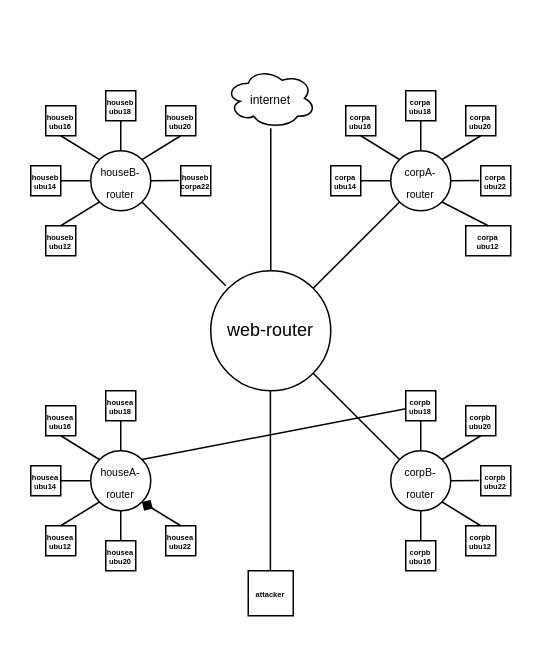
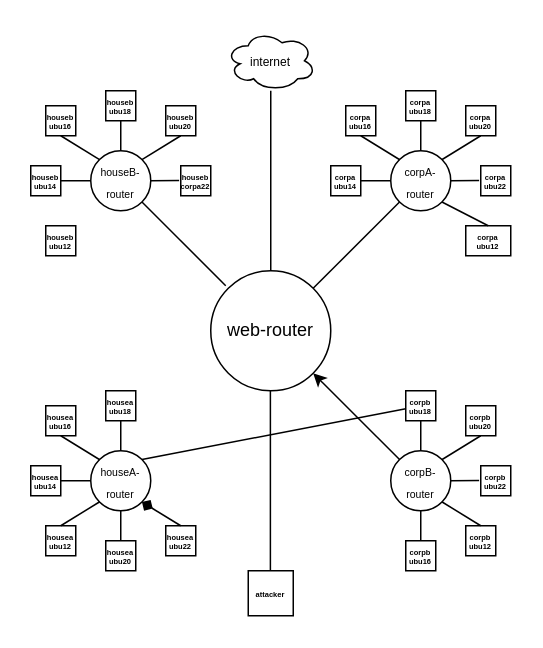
  <mxCell id="0" />
  <mxCell id="1" parent="0" />
  <mxCell id="2" value="&lt;font style=&quot;font-size: 7px;&quot;&gt;houseB-router&lt;/font&gt;" style="ellipse;whiteSpace=wrap;html=1;aspect=fixed;" vertex="1" parent="1"><mxGeometry x="60" y="100" width="40" height="40" as="geometry" /></mxCell>
  <mxCell id="3" value="&lt;font style=&quot;font-size: 7px;&quot;&gt;houseA-router&lt;/font&gt;" style="ellipse;whiteSpace=wrap;html=1;aspect=fixed;" vertex="1" parent="1"><mxGeometry x="60" y="300" width="40" height="40" as="geometry" /></mxCell>
  <mxCell id="4" value="web-router" style="ellipse;whiteSpace=wrap;html=1;aspect=fixed;" vertex="1" parent="1"><mxGeometry x="140" y="180" width="80" height="80" as="geometry" /></mxCell>
  <mxCell id="5" value="&lt;font style=&quot;font-size: 7px;&quot;&gt;corpA-router&lt;/font&gt;" style="ellipse;whiteSpace=wrap;html=1;aspect=fixed;" vertex="1" parent="1"><mxGeometry x="260" y="100" width="40" height="40" as="geometry" /></mxCell>
  <mxCell id="6" value="&lt;font style=&quot;font-size: 7px;&quot;&gt;corpB-router&lt;/font&gt;" style="ellipse;whiteSpace=wrap;html=1;aspect=fixed;" vertex="1" parent="1"><mxGeometry x="260" y="300" width="40" height="40" as="geometry" /></mxCell>
  <mxCell id="7" value="" style="endArrow=none;html=1;rounded=0;exitX=1;exitY=0;exitDx=0;exitDy=0;" edge="1" parent="1" source="3" target="47"><mxGeometry width="50" height="50" relative="1" as="geometry"><mxPoint x="90" y="300" as="sourcePoint" /><mxPoint x="140" y="250" as="targetPoint" /></mxGeometry></mxCell>
- <mxCell id="8" value="" style="endArrow=none;html=1;rounded=0;entryX=1;entryY=1;entryDx=0;entryDy=0;exitX=0;exitY=0;exitDx=0;exitDy=0;" edge="1" parent="1" source="6" target="4"><mxGeometry width="50" height="50" relative="1" as="geometry"><mxPoint x="120" y="320" as="sourcePoint" /><mxPoint x="170" y="270" as="targetPoint" /></mxGeometry></mxCell>
+ <mxCell id="8" value="" style="endArrow=classic;html=1;rounded=0;entryX=1;entryY=1;entryDx=0;entryDy=0;exitX=0;exitY=0;exitDx=0;exitDy=0;" edge="1" parent="1" source="6" target="4"><mxGeometry width="50" height="50" relative="1" as="geometry"><mxPoint x="120" y="320" as="sourcePoint" /><mxPoint x="170" y="270" as="targetPoint" /></mxGeometry></mxCell>
  <mxCell id="9" value="" style="endArrow=none;html=1;rounded=0;entryX=1;entryY=1;entryDx=0;entryDy=0;exitX=0.125;exitY=0.125;exitDx=0;exitDy=0;exitPerimeter=0;" edge="1" parent="1" source="4" target="2"><mxGeometry width="50" height="50" relative="1" as="geometry"><mxPoint x="120" y="190" as="sourcePoint" /><mxPoint x="170" y="140" as="targetPoint" /></mxGeometry></mxCell>
  <mxCell id="10" value="" style="endArrow=none;html=1;rounded=0;entryX=0;entryY=1;entryDx=0;entryDy=0;" edge="1" parent="1" source="4" target="5"><mxGeometry width="50" height="50" relative="1" as="geometry"><mxPoint x="120" y="190" as="sourcePoint" /><mxPoint x="170" y="140" as="targetPoint" /></mxGeometry></mxCell>
  <mxCell id="11" value="&lt;h6 style=&quot;font-size: 5px;&quot;&gt;&lt;span style=&quot;&quot;&gt;houseb&lt;br&gt;&lt;/span&gt;&lt;font style=&quot;font-size: 5px;&quot;&gt;ubu18&lt;/font&gt;&lt;/h6&gt;" style="whiteSpace=wrap;html=1;aspect=fixed;" vertex="1" parent="1"><mxGeometry x="70" y="60" width="20" height="20" as="geometry" /></mxCell>
  <mxCell id="12" value="&lt;h6 style=&quot;font-size: 5px;&quot;&gt;&lt;span style=&quot;&quot;&gt;houseb&lt;br&gt;&lt;/span&gt;&lt;font style=&quot;font-size: 5px;&quot;&gt;ubu16&lt;/font&gt;&lt;/h6&gt;" style="whiteSpace=wrap;html=1;aspect=fixed;" vertex="1" parent="1"><mxGeometry x="30" y="70" width="20" height="20" as="geometry" /></mxCell>
  <mxCell id="13" value="&lt;h6 style=&quot;font-size: 5px;&quot;&gt;&lt;span style=&quot;&quot;&gt;houseb&lt;br&gt;&lt;/span&gt;&lt;font style=&quot;font-size: 5px;&quot;&gt;ubu20&lt;/font&gt;&lt;/h6&gt;" style="whiteSpace=wrap;html=1;aspect=fixed;" vertex="1" parent="1"><mxGeometry x="110" y="70" width="20" height="20" as="geometry" /></mxCell>
  <mxCell id="14" value="&lt;h6 style=&quot;font-size: 5px;&quot;&gt;&lt;span style=&quot;&quot;&gt;houseb&lt;br&gt;&lt;/span&gt;&lt;font style=&quot;font-size: 5px;&quot;&gt;ubu14&lt;/font&gt;&lt;/h6&gt;" style="whiteSpace=wrap;html=1;aspect=fixed;" vertex="1" parent="1"><mxGeometry x="20" y="110" width="20" height="20" as="geometry" /></mxCell>
  <mxCell id="15" value="&lt;h6 style=&quot;font-size: 5px;&quot;&gt;&lt;span style=&quot;&quot;&gt;houseb&lt;br&gt;&lt;/span&gt;&lt;font style=&quot;font-size: 5px;&quot;&gt;corpa22&lt;/font&gt;&lt;/h6&gt;" style="whiteSpace=wrap;html=1;aspect=fixed;" vertex="1" parent="1"><mxGeometry x="120" y="110" width="20" height="20" as="geometry" /></mxCell>
  <mxCell id="16" value="&lt;h6 style=&quot;font-size: 5px;&quot;&gt;&lt;span style=&quot;&quot;&gt;houseb&lt;br&gt;&lt;/span&gt;&lt;font style=&quot;font-size: 5px;&quot;&gt;ubu12&lt;/font&gt;&lt;/h6&gt;" style="whiteSpace=wrap;html=1;aspect=fixed;" vertex="1" parent="1"><mxGeometry x="30" y="150" width="20" height="20" as="geometry" /></mxCell>
  <mxCell id="17" value="" style="endArrow=none;html=1;rounded=0;entryX=0.5;entryY=1;entryDx=0;entryDy=0;exitX=0.5;exitY=0;exitDx=0;exitDy=0;" edge="1" parent="1" source="2" target="11"><mxGeometry width="50" height="50" relative="1" as="geometry"><mxPoint x="90" y="150" as="sourcePoint" /><mxPoint x="140" y="100" as="targetPoint" /></mxGeometry></mxCell>
  <mxCell id="18" value="" style="endArrow=none;html=1;rounded=0;entryX=0.5;entryY=1;entryDx=0;entryDy=0;exitX=0;exitY=0;exitDx=0;exitDy=0;" edge="1" parent="1" source="2" target="12"><mxGeometry width="50" height="50" relative="1" as="geometry"><mxPoint x="90" y="150" as="sourcePoint" /><mxPoint x="140" y="100" as="targetPoint" /></mxGeometry></mxCell>
  <mxCell id="19" value="" style="endArrow=none;html=1;rounded=0;entryX=1;entryY=0.5;entryDx=0;entryDy=0;exitX=0;exitY=0.5;exitDx=0;exitDy=0;" edge="1" parent="1" source="2" target="14"><mxGeometry width="50" height="50" relative="1" as="geometry"><mxPoint x="76" y="116" as="sourcePoint" /><mxPoint x="62" y="102" as="targetPoint" /></mxGeometry></mxCell>
- <mxCell id="20" value="" style="endArrow=none;html=1;rounded=0;entryX=0.5;entryY=0;entryDx=0;entryDy=0;exitX=0;exitY=1;exitDx=0;exitDy=0;" edge="1" parent="1" source="2" target="16"><mxGeometry width="50" height="50" relative="1" as="geometry"><mxPoint x="86" y="126" as="sourcePoint" /><mxPoint x="72" y="112" as="targetPoint" /></mxGeometry></mxCell>
  <mxCell id="21" value="" style="endArrow=none;html=1;rounded=0;entryX=1;entryY=0.5;entryDx=0;entryDy=0;exitX=-0.054;exitY=0.49;exitDx=0;exitDy=0;exitPerimeter=0;" edge="1" parent="1" source="15" target="2"><mxGeometry width="50" height="50" relative="1" as="geometry"><mxPoint x="96" y="136" as="sourcePoint" /><mxPoint x="82" y="122" as="targetPoint" /></mxGeometry></mxCell>
  <mxCell id="22" value="" style="endArrow=none;html=1;rounded=0;entryX=1;entryY=0;entryDx=0;entryDy=0;exitX=0.5;exitY=1;exitDx=0;exitDy=0;" edge="1" parent="1" source="13" target="2"><mxGeometry width="50" height="50" relative="1" as="geometry"><mxPoint x="129" y="130" as="sourcePoint" /><mxPoint x="110" y="130" as="targetPoint" /></mxGeometry></mxCell>
  <mxCell id="23" value="&lt;h6 style=&quot;font-size: 5px;&quot;&gt;&lt;span style=&quot;&quot;&gt;corpa&lt;br&gt;&lt;/span&gt;&lt;font style=&quot;font-size: 5px;&quot;&gt;ubu18&lt;/font&gt;&lt;/h6&gt;" style="whiteSpace=wrap;html=1;aspect=fixed;" vertex="1" parent="1"><mxGeometry x="270" y="60" width="20" height="20" as="geometry" /></mxCell>
  <mxCell id="24" value="&lt;h6 style=&quot;font-size: 5px;&quot;&gt;&lt;span style=&quot;&quot;&gt;corpa&lt;br&gt;&lt;/span&gt;&lt;font style=&quot;font-size: 5px;&quot;&gt;ubu16&lt;/font&gt;&lt;/h6&gt;" style="whiteSpace=wrap;html=1;aspect=fixed;" vertex="1" parent="1"><mxGeometry x="230" y="70" width="20" height="20" as="geometry" /></mxCell>
  <mxCell id="25" value="&lt;h6 style=&quot;font-size: 5px;&quot;&gt;&lt;span style=&quot;&quot;&gt;corpa&lt;br&gt;&lt;/span&gt;&lt;font style=&quot;font-size: 5px;&quot;&gt;ubu20&lt;/font&gt;&lt;/h6&gt;" style="whiteSpace=wrap;html=1;aspect=fixed;" vertex="1" parent="1"><mxGeometry x="310" y="70" width="20" height="20" as="geometry" /></mxCell>
  <mxCell id="26" value="&lt;h6 style=&quot;font-size: 5px;&quot;&gt;&lt;span style=&quot;&quot;&gt;corpa&lt;br&gt;&lt;/span&gt;&lt;font style=&quot;font-size: 5px;&quot;&gt;ubu14&lt;/font&gt;&lt;/h6&gt;" style="whiteSpace=wrap;html=1;aspect=fixed;" vertex="1" parent="1"><mxGeometry x="220" y="110" width="20" height="20" as="geometry" /></mxCell>
  <mxCell id="27" value="&lt;h6 style=&quot;font-size: 5px;&quot;&gt;&lt;span style=&quot;&quot;&gt;corpa&lt;br&gt;&lt;/span&gt;&lt;font style=&quot;font-size: 5px;&quot;&gt;ubu22&lt;/font&gt;&lt;/h6&gt;" style="whiteSpace=wrap;html=1;aspect=fixed;" vertex="1" parent="1"><mxGeometry x="320" y="110" width="20" height="20" as="geometry" /></mxCell>
  <mxCell id="28" value="&lt;h6 style=&quot;font-size: 5px;&quot;&gt;&lt;font style=&quot;font-size: 5px;&quot;&gt;corpa&lt;br&gt;ubu12&lt;/font&gt;&lt;/h6&gt;" style="whiteSpace=wrap;html=1;aspect=fixed;" vertex="1" parent="1"><mxGeometry x="310" y="150" width="30" height="20" as="geometry" /></mxCell>
  <mxCell id="29" value="" style="endArrow=none;html=1;rounded=0;entryX=0.5;entryY=1;entryDx=0;entryDy=0;exitX=0.5;exitY=0;exitDx=0;exitDy=0;" edge="1" parent="1" target="23"><mxGeometry width="50" height="50" relative="1" as="geometry"><mxPoint x="280" y="100" as="sourcePoint" /><mxPoint x="340" y="100" as="targetPoint" /></mxGeometry></mxCell>
  <mxCell id="30" value="" style="endArrow=none;html=1;rounded=0;entryX=0.5;entryY=1;entryDx=0;entryDy=0;exitX=0;exitY=0;exitDx=0;exitDy=0;" edge="1" parent="1" target="24"><mxGeometry width="50" height="50" relative="1" as="geometry"><mxPoint x="266" y="106" as="sourcePoint" /><mxPoint x="340" y="100" as="targetPoint" /></mxGeometry></mxCell>
  <mxCell id="31" value="" style="endArrow=none;html=1;rounded=0;entryX=1;entryY=0.5;entryDx=0;entryDy=0;exitX=0;exitY=0.5;exitDx=0;exitDy=0;" edge="1" parent="1" target="26"><mxGeometry width="50" height="50" relative="1" as="geometry"><mxPoint x="260" y="120" as="sourcePoint" /><mxPoint x="262" y="102" as="targetPoint" /></mxGeometry></mxCell>
  <mxCell id="32" value="" style="endArrow=none;html=1;rounded=0;entryX=0.5;entryY=0;entryDx=0;entryDy=0;exitX=1;exitY=1;exitDx=0;exitDy=0;" edge="1" parent="1" target="28" source="5"><mxGeometry width="50" height="50" relative="1" as="geometry"><mxPoint x="266" y="134" as="sourcePoint" /><mxPoint x="272" y="112" as="targetPoint" /></mxGeometry></mxCell>
  <mxCell id="33" value="" style="endArrow=none;html=1;rounded=0;entryX=1;entryY=0.5;entryDx=0;entryDy=0;exitX=-0.054;exitY=0.49;exitDx=0;exitDy=0;exitPerimeter=0;" edge="1" parent="1" source="27"><mxGeometry width="50" height="50" relative="1" as="geometry"><mxPoint x="296" y="136" as="sourcePoint" /><mxPoint x="300" y="120" as="targetPoint" /></mxGeometry></mxCell>
  <mxCell id="34" value="" style="endArrow=none;html=1;rounded=0;entryX=1;entryY=0;entryDx=0;entryDy=0;exitX=0.5;exitY=1;exitDx=0;exitDy=0;" edge="1" parent="1" source="25"><mxGeometry width="50" height="50" relative="1" as="geometry"><mxPoint x="329" y="130" as="sourcePoint" /><mxPoint x="294" y="106" as="targetPoint" /></mxGeometry></mxCell>
  <mxCell id="35" value="&lt;h6 style=&quot;font-size: 5px;&quot;&gt;&lt;span style=&quot;&quot;&gt;housea&lt;br&gt;&lt;/span&gt;&lt;font style=&quot;font-size: 5px;&quot;&gt;ubu18&lt;/font&gt;&lt;/h6&gt;" style="whiteSpace=wrap;html=1;aspect=fixed;" vertex="1" parent="1"><mxGeometry x="70" y="260" width="20" height="20" as="geometry" /></mxCell>
  <mxCell id="36" value="&lt;h6 style=&quot;font-size: 5px;&quot;&gt;&lt;span style=&quot;&quot;&gt;housea&lt;br&gt;&lt;/span&gt;&lt;font style=&quot;font-size: 5px;&quot;&gt;ubu16&lt;/font&gt;&lt;/h6&gt;" style="whiteSpace=wrap;html=1;aspect=fixed;" vertex="1" parent="1"><mxGeometry x="30" y="270" width="20" height="20" as="geometry" /></mxCell>
  <mxCell id="37" value="&lt;h6 style=&quot;font-size: 5px;&quot;&gt;&lt;span style=&quot;&quot;&gt;housea&lt;br&gt;&lt;/span&gt;&lt;font style=&quot;font-size: 5px;&quot;&gt;ubu20&lt;/font&gt;&lt;/h6&gt;" style="whiteSpace=wrap;html=1;aspect=fixed;" vertex="1" parent="1"><mxGeometry x="70" y="360" width="20" height="20" as="geometry" /></mxCell>
  <mxCell id="38" value="&lt;h6 style=&quot;font-size: 5px;&quot;&gt;&lt;span style=&quot;&quot;&gt;housea&lt;br&gt;&lt;/span&gt;&lt;font style=&quot;font-size: 5px;&quot;&gt;ubu14&lt;/font&gt;&lt;/h6&gt;" style="whiteSpace=wrap;html=1;aspect=fixed;" vertex="1" parent="1"><mxGeometry x="20" y="310" width="20" height="20" as="geometry" /></mxCell>
  <mxCell id="39" value="&lt;h6 style=&quot;font-size: 5px;&quot;&gt;&lt;span style=&quot;&quot;&gt;housea&lt;br&gt;&lt;/span&gt;&lt;font style=&quot;font-size: 5px;&quot;&gt;ubu22&lt;/font&gt;&lt;/h6&gt;" style="whiteSpace=wrap;html=1;aspect=fixed;" vertex="1" parent="1"><mxGeometry x="110" y="350" width="20" height="20" as="geometry" /></mxCell>
  <mxCell id="40" value="&lt;h6 style=&quot;font-size: 5px;&quot;&gt;&lt;span style=&quot;&quot;&gt;housea&lt;br&gt;&lt;/span&gt;&lt;font style=&quot;font-size: 5px;&quot;&gt;ubu12&lt;/font&gt;&lt;/h6&gt;" style="whiteSpace=wrap;html=1;aspect=fixed;" vertex="1" parent="1"><mxGeometry x="30" y="350" width="20" height="20" as="geometry" /></mxCell>
  <mxCell id="41" value="" style="endArrow=none;html=1;rounded=0;entryX=0.5;entryY=1;entryDx=0;entryDy=0;exitX=0.5;exitY=0;exitDx=0;exitDy=0;" edge="1" parent="1" target="35"><mxGeometry width="50" height="50" relative="1" as="geometry"><mxPoint x="80" y="300" as="sourcePoint" /><mxPoint x="140" y="300" as="targetPoint" /></mxGeometry></mxCell>
  <mxCell id="42" value="" style="endArrow=none;html=1;rounded=0;entryX=0.5;entryY=1;entryDx=0;entryDy=0;exitX=0;exitY=0;exitDx=0;exitDy=0;" edge="1" parent="1" target="36"><mxGeometry width="50" height="50" relative="1" as="geometry"><mxPoint x="66" y="306" as="sourcePoint" /><mxPoint x="140" y="300" as="targetPoint" /></mxGeometry></mxCell>
  <mxCell id="43" value="" style="endArrow=none;html=1;rounded=0;entryX=1;entryY=0.5;entryDx=0;entryDy=0;exitX=0;exitY=0.5;exitDx=0;exitDy=0;" edge="1" parent="1" target="38"><mxGeometry width="50" height="50" relative="1" as="geometry"><mxPoint x="60" y="320" as="sourcePoint" /><mxPoint x="62" y="302" as="targetPoint" /></mxGeometry></mxCell>
  <mxCell id="44" value="" style="endArrow=none;html=1;rounded=0;entryX=0.5;entryY=0;entryDx=0;entryDy=0;exitX=0;exitY=1;exitDx=0;exitDy=0;" edge="1" parent="1" target="40"><mxGeometry width="50" height="50" relative="1" as="geometry"><mxPoint x="66" y="334" as="sourcePoint" /><mxPoint x="72" y="312" as="targetPoint" /></mxGeometry></mxCell>
  <mxCell id="45" value="" style="endArrow=diamond;html=1;rounded=0;entryX=1;entryY=1;entryDx=0;entryDy=0;exitX=0.5;exitY=0;exitDx=0;exitDy=0;" edge="1" parent="1" source="39" target="3"><mxGeometry width="50" height="50" relative="1" as="geometry"><mxPoint x="96" y="336" as="sourcePoint" /><mxPoint x="100" y="320" as="targetPoint" /></mxGeometry></mxCell>
  <mxCell id="46" value="" style="endArrow=none;html=1;rounded=0;entryX=0.5;entryY=1;entryDx=0;entryDy=0;exitX=0.5;exitY=0;exitDx=0;exitDy=0;" edge="1" parent="1" source="37" target="3"><mxGeometry width="50" height="50" relative="1" as="geometry"><mxPoint x="129" y="330" as="sourcePoint" /><mxPoint x="94" y="306" as="targetPoint" /></mxGeometry></mxCell>
  <mxCell id="47" value="&lt;h6 style=&quot;font-size: 5px;&quot;&gt;&lt;span style=&quot;&quot;&gt;corpb&lt;br&gt;&lt;/span&gt;&lt;font style=&quot;font-size: 5px;&quot;&gt;ubu18&lt;/font&gt;&lt;/h6&gt;" style="whiteSpace=wrap;html=1;aspect=fixed;" vertex="1" parent="1"><mxGeometry x="270" y="260" width="20" height="20" as="geometry" /></mxCell>
  <mxCell id="48" value="&lt;h6 style=&quot;font-size: 5px;&quot;&gt;&lt;span style=&quot;&quot;&gt;corpb&lt;br&gt;&lt;/span&gt;&lt;font style=&quot;font-size: 5px;&quot;&gt;ubu16&lt;/font&gt;&lt;/h6&gt;" style="whiteSpace=wrap;html=1;aspect=fixed;" vertex="1" parent="1"><mxGeometry x="270" y="360" width="20" height="20" as="geometry" /></mxCell>
  <mxCell id="49" value="&lt;h6 style=&quot;font-size: 5px;&quot;&gt;&lt;font style=&quot;font-size: 5px;&quot;&gt;corpb&lt;br&gt;ubu20&lt;/font&gt;&lt;/h6&gt;" style="whiteSpace=wrap;html=1;aspect=fixed;" vertex="1" parent="1"><mxGeometry x="310" y="270" width="20" height="20" as="geometry" /></mxCell>
  <mxCell id="50" value="&lt;h6 style=&quot;font-size: 5px;&quot;&gt;&lt;span style=&quot;&quot;&gt;corpb&lt;br&gt;&lt;/span&gt;&lt;font style=&quot;font-size: 5px;&quot;&gt;ubu22&lt;/font&gt;&lt;/h6&gt;" style="whiteSpace=wrap;html=1;aspect=fixed;" vertex="1" parent="1"><mxGeometry x="320" y="310" width="20" height="20" as="geometry" /></mxCell>
  <mxCell id="51" value="&lt;h6 style=&quot;font-size: 5px;&quot;&gt;&lt;font style=&quot;font-size: 5px;&quot;&gt;corpb&lt;br&gt;ubu12&lt;/font&gt;&lt;/h6&gt;" style="whiteSpace=wrap;html=1;aspect=fixed;" vertex="1" parent="1"><mxGeometry x="310" y="350" width="20" height="20" as="geometry" /></mxCell>
  <mxCell id="52" value="" style="endArrow=none;html=1;rounded=0;entryX=0.5;entryY=1;entryDx=0;entryDy=0;exitX=0.5;exitY=0;exitDx=0;exitDy=0;" edge="1" parent="1" target="47"><mxGeometry width="50" height="50" relative="1" as="geometry"><mxPoint x="280" y="300" as="sourcePoint" /><mxPoint x="340" y="300" as="targetPoint" /></mxGeometry></mxCell>
  <mxCell id="53" value="" style="endArrow=none;html=1;rounded=0;entryX=0.5;entryY=0;entryDx=0;entryDy=0;exitX=0.5;exitY=1;exitDx=0;exitDy=0;" edge="1" parent="1" target="48" source="6"><mxGeometry width="50" height="50" relative="1" as="geometry"><mxPoint x="266" y="306" as="sourcePoint" /><mxPoint x="340" y="300" as="targetPoint" /></mxGeometry></mxCell>
  <mxCell id="54" value="" style="endArrow=none;html=1;rounded=0;entryX=0.5;entryY=0;entryDx=0;entryDy=0;exitX=1;exitY=1;exitDx=0;exitDy=0;" edge="1" parent="1" target="51"><mxGeometry width="50" height="50" relative="1" as="geometry"><mxPoint x="294" y="334" as="sourcePoint" /><mxPoint x="272" y="312" as="targetPoint" /></mxGeometry></mxCell>
  <mxCell id="55" value="" style="endArrow=none;html=1;rounded=0;entryX=1;entryY=0.5;entryDx=0;entryDy=0;exitX=-0.054;exitY=0.49;exitDx=0;exitDy=0;exitPerimeter=0;" edge="1" parent="1" source="50"><mxGeometry width="50" height="50" relative="1" as="geometry"><mxPoint x="296" y="336" as="sourcePoint" /><mxPoint x="300" y="320" as="targetPoint" /></mxGeometry></mxCell>
  <mxCell id="56" value="" style="endArrow=none;html=1;rounded=0;entryX=1;entryY=0;entryDx=0;entryDy=0;exitX=0.5;exitY=1;exitDx=0;exitDy=0;" edge="1" parent="1" source="49"><mxGeometry width="50" height="50" relative="1" as="geometry"><mxPoint x="329" y="330" as="sourcePoint" /><mxPoint x="294" y="306" as="targetPoint" /></mxGeometry></mxCell>
  <mxCell id="57" value="" style="endArrow=none;html=1;rounded=0;exitX=0.5;exitY=0;exitDx=0;exitDy=0;" edge="1" parent="1" source="4" target="58"><mxGeometry width="50" height="50" relative="1" as="geometry"><mxPoint x="150" y="150" as="sourcePoint" /><mxPoint x="180" y="20" as="targetPoint" /></mxGeometry></mxCell>
- <mxCell id="58" value="&lt;font style=&quot;font-size: 8px;&quot;&gt;internet&lt;/font&gt;" style="ellipse;shape=cloud;whiteSpace=wrap;html=1;" vertex="1" parent="1"><mxGeometry x="150" y="45" width="60" height="40" as="geometry" /></mxCell>
+ <mxCell id="58" value="&lt;font style=&quot;font-size: 8px;&quot;&gt;internet&lt;/font&gt;" style="ellipse;shape=cloud;whiteSpace=wrap;html=1;" vertex="1" parent="1"><mxGeometry x="150" y="20" width="60" height="40" as="geometry" /></mxCell>
  <mxCell id="59" value="" style="endArrow=none;html=1;rounded=0;exitX=0.5;exitY=0;exitDx=0;exitDy=0;" edge="1" parent="1"><mxGeometry width="50" height="50" relative="1" as="geometry"><mxPoint x="179.76" y="380" as="sourcePoint" /><mxPoint x="179.76" y="260" as="targetPoint" /></mxGeometry></mxCell>
  <mxCell id="60" value="&lt;h6 style=&quot;font-size: 5px;&quot;&gt;attacker&lt;/h6&gt;" style="whiteSpace=wrap;html=1;aspect=fixed;" vertex="1" parent="1"><mxGeometry x="165" y="380" width="30" height="30" as="geometry" /></mxCell>
